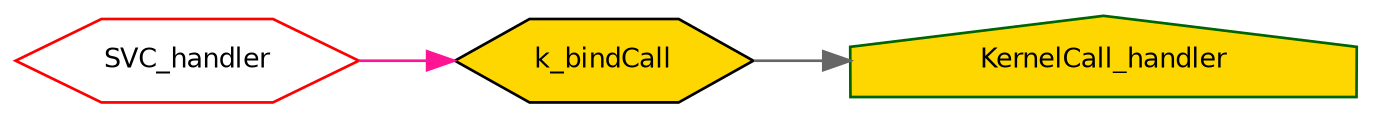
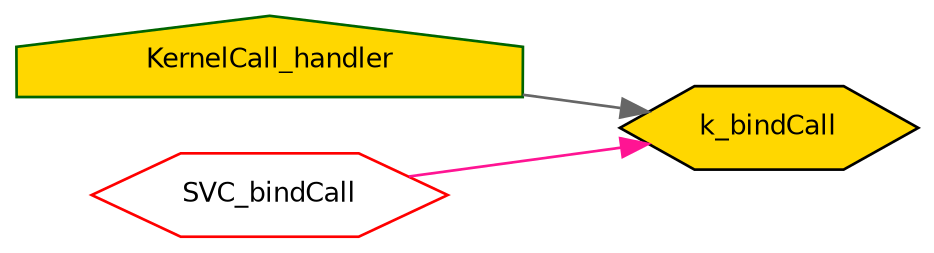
  digraph {
    rankdir=RL
    node [fillcolor=gold fontname=Helvetica fontsize=10 shape=hexagon style=filled]
    edge [dir=back fontname=Helvetica fontsize=10 labelfontname=Helvetica labelfontsize=10 style=solid]
    n1 [color=black fontcolor=black height=0.2 label=k_bindCall width=0.4]
    n2 [color=darkgreen height=0.2 label=KernelCall_handler shape=house width=0.4]
-   n3 [color=red fillcolor=white height=0.2 label=SVC_handler width=0.4]
-   n2 -> n1 [color=gray40]
+   n3 [color=red fillcolor=white height=0.2 label=SVC_bindCall width=0.4]
+   n1 -> n2 [color=gray40]
    n1 -> n3 [color=deeppink]
  }
